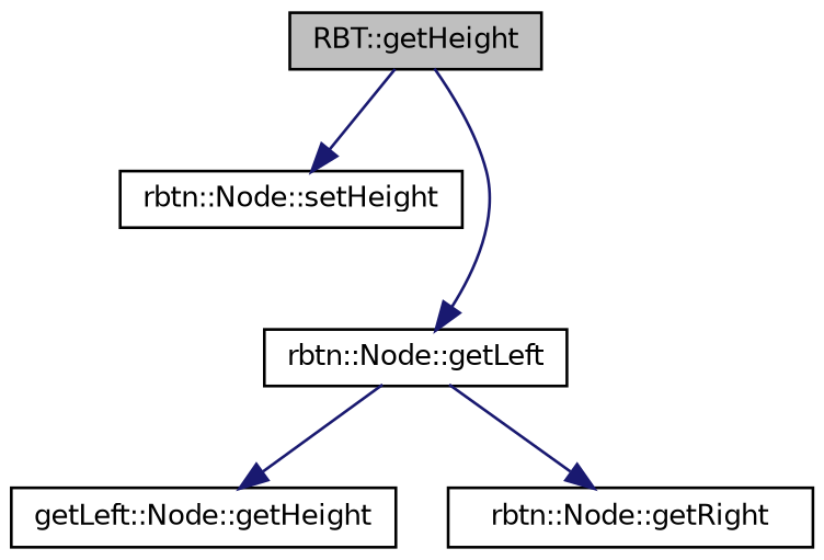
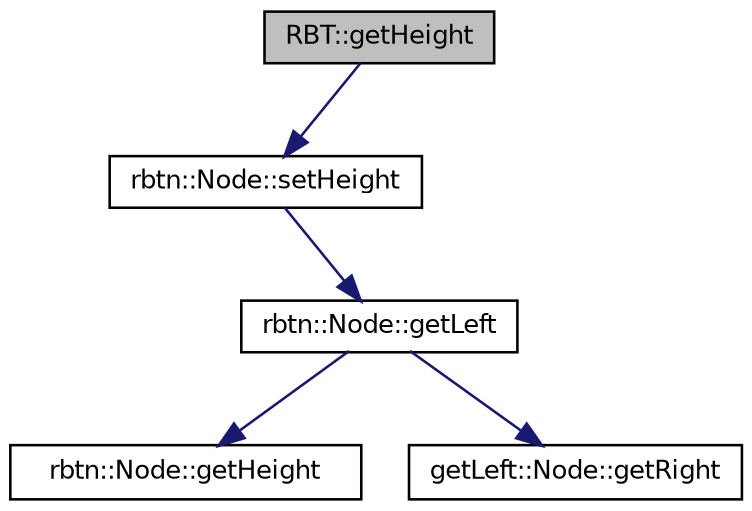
  digraph {
    rankdir=TB
    node [color=black fillcolor=white fontname=Helvetica fontsize=10 shape=record style=filled]
    edge [color=midnightblue fontname=Helvetica fontsize=10 labelfontname=Helvetica labelfontsize=10 style=solid]
    n1 [fillcolor=grey75 fontcolor=black height=0.2 label="RBT::getHeight" width=0.4]
    n2 [height=0.2 label="rbtn::Node::setHeight" width=0.4]
    n3 [height=0.2 label="rbtn::Node::getLeft" width=0.4]
-   n4 [height=0.2 label="getLeft::Node::getHeight" width=0.4]
-   n5 [height=0.2 label="rbtn::Node::getRight" width=0.4]
+   n4 [height=0.2 label="rbtn::Node::getHeight" width=0.4]
+   n5 [height=0.2 label="getLeft::Node::getRight" width=0.4]
    n1 -> n2
-   n1 -> n3
+   n2 -> n3
    n3 -> n4
    n3 -> n5
  }
